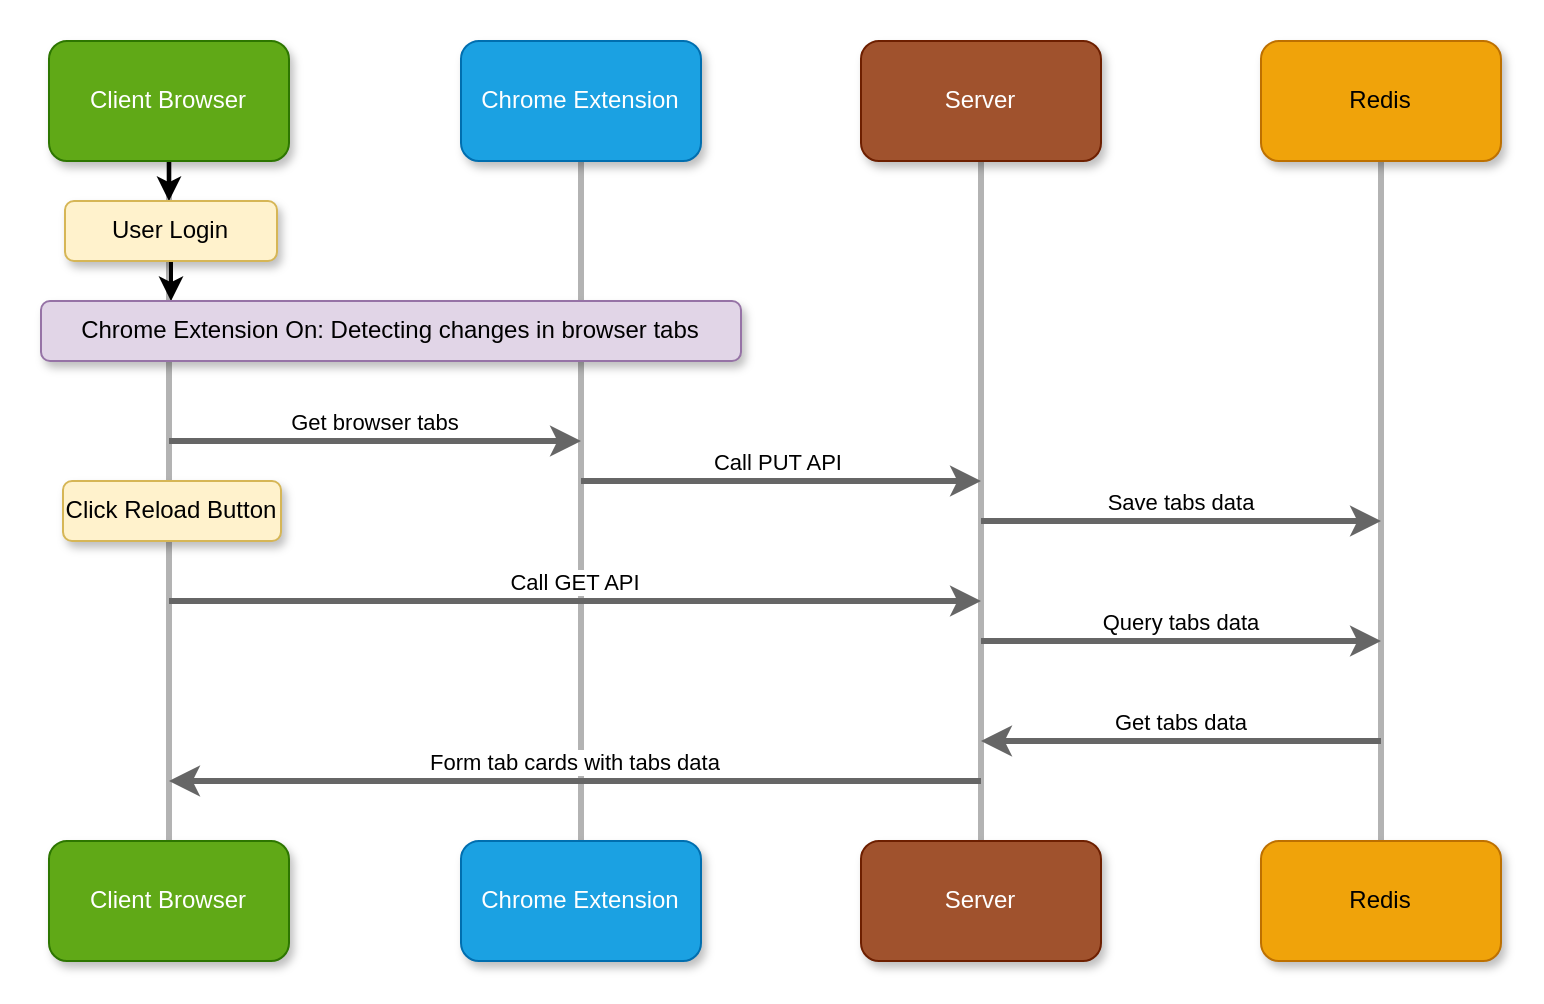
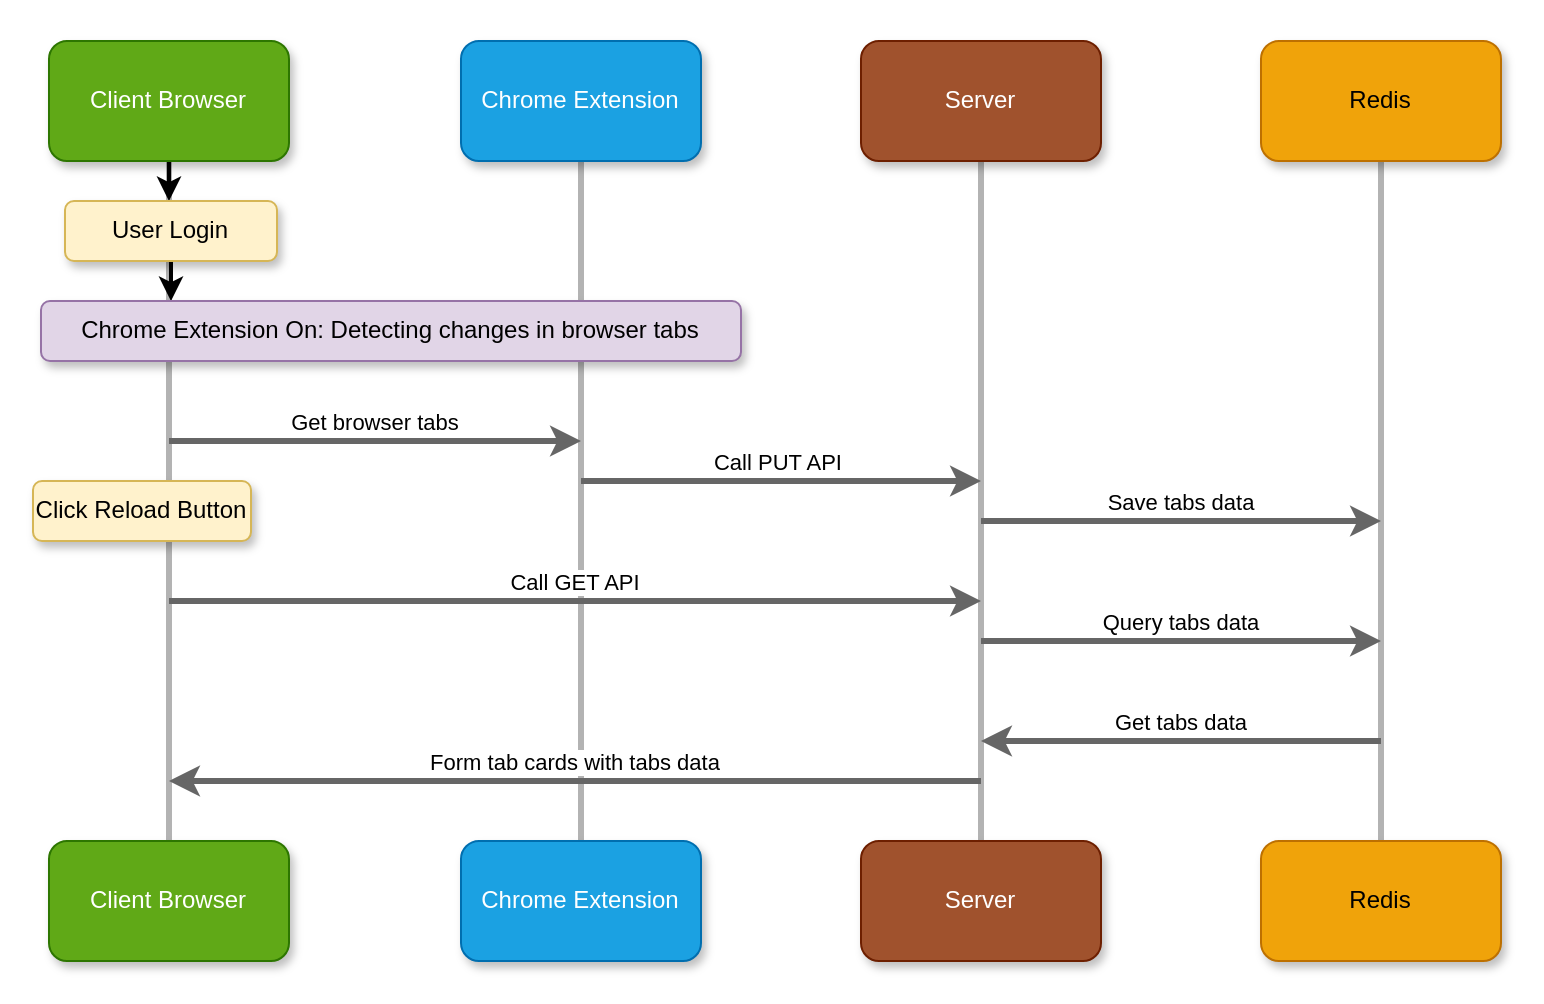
  <mxCell id="0" />
  <mxCell id="1" parent="0" />
  <mxCell id="2" style="edgeStyle=orthogonalEdgeStyle;rounded=0;orthogonalLoop=1;jettySize=auto;html=1;exitX=0.5;exitY=1;exitDx=0;exitDy=0;entryX=0.5;entryY=0;entryDx=0;entryDy=0;fillColor=#f5f5f5;strokeColor=#B3B3B3;endArrow=none;endFill=0;strokeWidth=3;" parent="1" source="4" target="9" edge="1"><mxGeometry relative="1" as="geometry" /></mxCell>
  <mxCell id="3" style="edgeStyle=orthogonalEdgeStyle;rounded=0;orthogonalLoop=1;jettySize=auto;html=1;exitX=0.5;exitY=1;exitDx=0;exitDy=0;strokeColor=#000000;strokeWidth=2;fontColor=#666666;startArrow=none;startFill=0;endArrow=classic;endFill=1;" parent="1" source="4" edge="1"><mxGeometry relative="1" as="geometry"><mxPoint x="84" y="100" as="targetPoint" /></mxGeometry></mxCell>
  <mxCell id="4" value="Client Browser" style="rounded=1;whiteSpace=wrap;html=1;fillColor=#60a917;strokeColor=#2D7600;fontColor=#ffffff;shadow=1;" parent="1" vertex="1"><mxGeometry x="24" y="20" width="120" height="60" as="geometry" /></mxCell>
  <mxCell id="5" style="edgeStyle=orthogonalEdgeStyle;rounded=0;orthogonalLoop=1;jettySize=auto;html=1;exitX=0.5;exitY=1;exitDx=0;exitDy=0;entryX=0.5;entryY=0;entryDx=0;entryDy=0;strokeColor=#B3B3B3;strokeWidth=3;endArrow=none;endFill=0;" parent="1" source="6" target="11" edge="1"><mxGeometry relative="1" as="geometry" /></mxCell>
  <mxCell id="6" value="Server" style="rounded=1;whiteSpace=wrap;html=1;fillColor=#a0522d;strokeColor=#6D1F00;fontColor=#ffffff;shadow=1;" parent="1" vertex="1"><mxGeometry x="430" y="20" width="120" height="60" as="geometry" /></mxCell>
  <mxCell id="7" style="edgeStyle=orthogonalEdgeStyle;rounded=0;orthogonalLoop=1;jettySize=auto;html=1;exitX=0.5;exitY=1;exitDx=0;exitDy=0;entryX=0.5;entryY=0;entryDx=0;entryDy=0;strokeColor=#B3B3B3;strokeWidth=3;endArrow=none;endFill=0;" parent="1" source="8" target="10" edge="1"><mxGeometry relative="1" as="geometry" /></mxCell>
  <mxCell id="8" value="Chrome Extension" style="rounded=1;whiteSpace=wrap;html=1;fillColor=#1ba1e2;strokeColor=#006EAF;fontColor=#ffffff;shadow=1;" parent="1" vertex="1"><mxGeometry x="230" y="20" width="120" height="60" as="geometry" /></mxCell>
  <mxCell id="9" value="Client Browser" style="rounded=1;whiteSpace=wrap;html=1;fillColor=#60a917;strokeColor=#2D7600;fontColor=#ffffff;shadow=1;" parent="1" vertex="1"><mxGeometry x="24" y="420" width="120" height="60" as="geometry" /></mxCell>
  <mxCell id="10" value="Chrome Extension" style="rounded=1;whiteSpace=wrap;html=1;fillColor=#1ba1e2;strokeColor=#006EAF;fontColor=#ffffff;shadow=1;" parent="1" vertex="1"><mxGeometry x="230" y="420" width="120" height="60" as="geometry" /></mxCell>
  <mxCell id="11" value="Server" style="rounded=1;whiteSpace=wrap;html=1;fillColor=#a0522d;strokeColor=#6D1F00;fontColor=#ffffff;shadow=1;" parent="1" vertex="1"><mxGeometry x="430" y="420" width="120" height="60" as="geometry" /></mxCell>
  <mxCell id="12" value="Get browser tabs" style="endArrow=classic;html=1;rounded=0;strokeColor=#666666;strokeWidth=3;labelPosition=center;verticalLabelPosition=top;align=center;verticalAlign=bottom;" parent="1" edge="1"><mxGeometry width="50" height="50" relative="1" as="geometry"><mxPoint x="84" y="220" as="sourcePoint" /><mxPoint x="290" y="220" as="targetPoint" /><mxPoint as="offset" /></mxGeometry></mxCell>
  <mxCell id="13" style="edgeStyle=orthogonalEdgeStyle;rounded=0;orthogonalLoop=1;jettySize=auto;html=1;exitX=0.5;exitY=1;exitDx=0;exitDy=0;strokeColor=#000000;strokeWidth=2;fontColor=#666666;startArrow=none;startFill=0;endArrow=classic;endFill=1;" parent="1" source="14" edge="1"><mxGeometry relative="1" as="geometry"><mxPoint x="85" y="150" as="targetPoint" /></mxGeometry></mxCell>
  <mxCell id="14" value="User Login" style="rounded=1;whiteSpace=wrap;html=1;shadow=1;fillColor=#fff2cc;strokeColor=#d6b656;" parent="1" vertex="1"><mxGeometry x="32" y="100" width="106" height="30" as="geometry" /></mxCell>
  <mxCell id="15" style="edgeStyle=orthogonalEdgeStyle;rounded=0;orthogonalLoop=1;jettySize=auto;html=1;exitX=0.5;exitY=1;exitDx=0;exitDy=0;entryX=0.5;entryY=0;entryDx=0;entryDy=0;strokeColor=#B3B3B3;strokeWidth=3;fontColor=#666666;startArrow=none;startFill=0;endArrow=none;endFill=0;" parent="1" source="16" target="17" edge="1"><mxGeometry relative="1" as="geometry" /></mxCell>
  <mxCell id="16" value="Redis" style="rounded=1;whiteSpace=wrap;html=1;fillColor=#f0a30a;strokeColor=#BD7000;fontColor=#000000;shadow=1;" parent="1" vertex="1"><mxGeometry x="630" y="20" width="120" height="60" as="geometry" /></mxCell>
  <mxCell id="17" value="Redis" style="rounded=1;whiteSpace=wrap;html=1;fillColor=#f0a30a;strokeColor=#BD7000;fontColor=#000000;shadow=1;" parent="1" vertex="1"><mxGeometry x="630" y="420" width="120" height="60" as="geometry" /></mxCell>
  <mxCell id="18" value="Call PUT API&amp;nbsp;" style="endArrow=classic;html=1;rounded=0;strokeColor=#666666;strokeWidth=3;labelPosition=center;verticalLabelPosition=top;align=center;verticalAlign=bottom;" parent="1" edge="1"><mxGeometry width="50" height="50" relative="1" as="geometry"><mxPoint x="290" y="240" as="sourcePoint" /><mxPoint x="490" y="240" as="targetPoint" /><mxPoint as="offset" /></mxGeometry></mxCell>
  <mxCell id="19" value="Save tabs data" style="endArrow=classic;html=1;rounded=0;strokeColor=#666666;strokeWidth=3;labelPosition=center;verticalLabelPosition=top;align=center;verticalAlign=bottom;" parent="1" edge="1"><mxGeometry width="50" height="50" relative="1" as="geometry"><mxPoint x="490" y="260" as="sourcePoint" /><mxPoint x="690" y="260" as="targetPoint" /><mxPoint as="offset" /></mxGeometry></mxCell>
  <mxCell id="20" value="Chrome Extension On: Detecting changes in browser tabs" style="rounded=1;whiteSpace=wrap;html=1;shadow=1;fillColor=#e1d5e7;strokeColor=#9673a6;" parent="1" vertex="1"><mxGeometry x="20" y="150" width="350" height="30" as="geometry" /></mxCell>
- <mxCell id="21" value="Click Reload Button" style="rounded=1;whiteSpace=wrap;html=1;shadow=1;fillColor=#fff2cc;strokeColor=#d6b656;" parent="1" vertex="1"><mxGeometry x="31" y="240" width="109" height="30" as="geometry" /></mxCell>
+ <mxCell id="21" value="Click Reload Button" style="rounded=1;whiteSpace=wrap;html=1;shadow=1;fillColor=#fff2cc;strokeColor=#d6b656;" parent="1" vertex="1"><mxGeometry x="16" y="240" width="109" height="30" as="geometry" /></mxCell>
  <mxCell id="22" value="Call GET API" style="endArrow=classic;html=1;rounded=0;strokeColor=#666666;strokeWidth=3;labelPosition=center;verticalLabelPosition=top;align=center;verticalAlign=bottom;" parent="1" edge="1"><mxGeometry width="50" height="50" relative="1" as="geometry"><mxPoint x="84" y="300" as="sourcePoint" /><mxPoint x="490" y="300" as="targetPoint" /><mxPoint as="offset" /></mxGeometry></mxCell>
  <mxCell id="23" value="Get tabs data" style="endArrow=none;html=1;rounded=0;strokeColor=#666666;strokeWidth=3;labelPosition=center;verticalLabelPosition=top;align=center;verticalAlign=bottom;startArrow=classic;startFill=1;endFill=0;" parent="1" edge="1"><mxGeometry width="50" height="50" relative="1" as="geometry"><mxPoint x="490" y="370" as="sourcePoint" /><mxPoint x="690" y="370" as="targetPoint" /><mxPoint as="offset" /></mxGeometry></mxCell>
  <mxCell id="24" value="Query tabs data" style="endArrow=classic;html=1;rounded=0;strokeColor=#666666;strokeWidth=3;labelPosition=center;verticalLabelPosition=top;align=center;verticalAlign=bottom;" parent="1" edge="1"><mxGeometry width="50" height="50" relative="1" as="geometry"><mxPoint x="490" y="320" as="sourcePoint" /><mxPoint x="690" y="320" as="targetPoint" /><mxPoint as="offset" /></mxGeometry></mxCell>
  <mxCell id="25" value="Form tab cards with tabs data" style="endArrow=none;html=1;rounded=0;strokeColor=#666666;strokeWidth=3;labelPosition=center;verticalLabelPosition=top;align=center;verticalAlign=bottom;startArrow=classic;startFill=1;endFill=0;" parent="1" edge="1"><mxGeometry width="50" height="50" relative="1" as="geometry"><mxPoint x="84" y="390" as="sourcePoint" /><mxPoint x="490" y="390" as="targetPoint" /><mxPoint as="offset" /></mxGeometry></mxCell>
